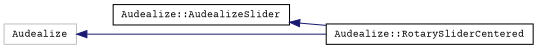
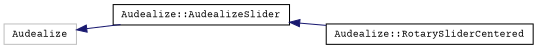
  digraph {
    fontname="Courier Prime"
    rankdir=LR
    node [color=black fillcolor=white fontname="Courier Prime" fontsize=10 shape=record style=filled]
    edge [color=midnightblue dir=back fontname="Courier Prime" fontsize=10 labelfontname=Helvetica labelfontsize=10 style=solid]
    n1 [color=grey75 height=0.2 label=Audealize width=0.4]
    n2 [height=0.2 label="Audealize::AudealizeSlider" width=0.4]
    n3 [height=0.2 label="Audealize::RotarySliderCentered" width=0.4]
-   n1 -> n3
+   n1 -> n2
    n2 -> n3
  }
